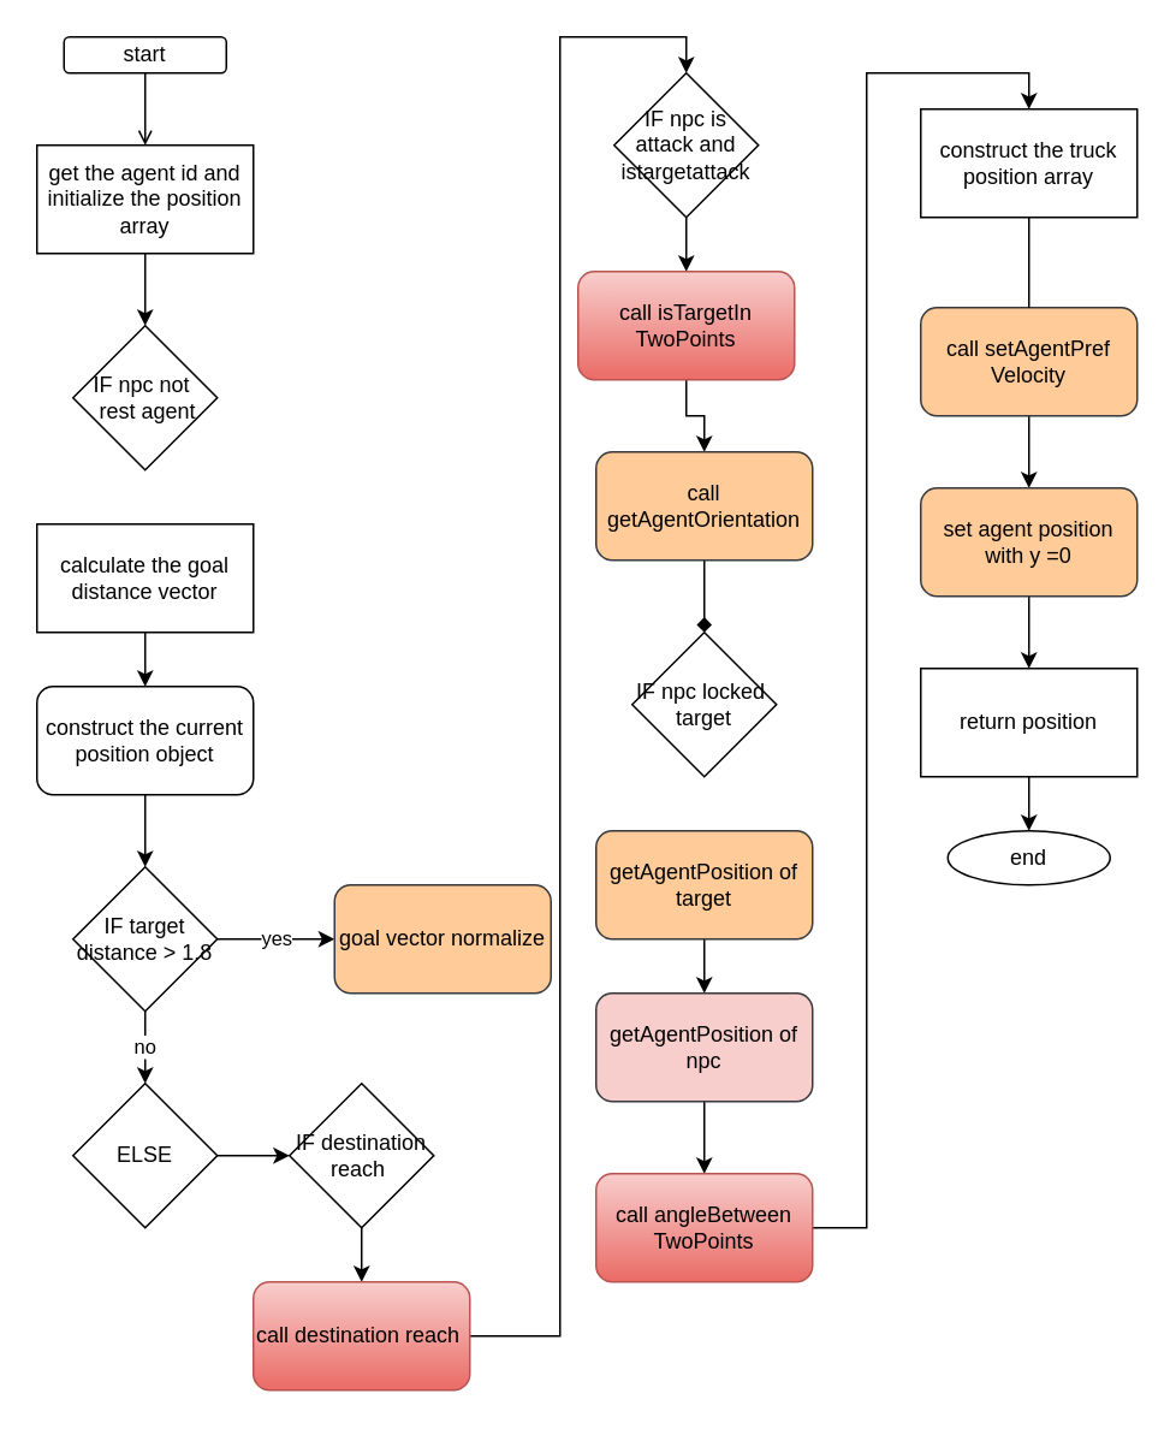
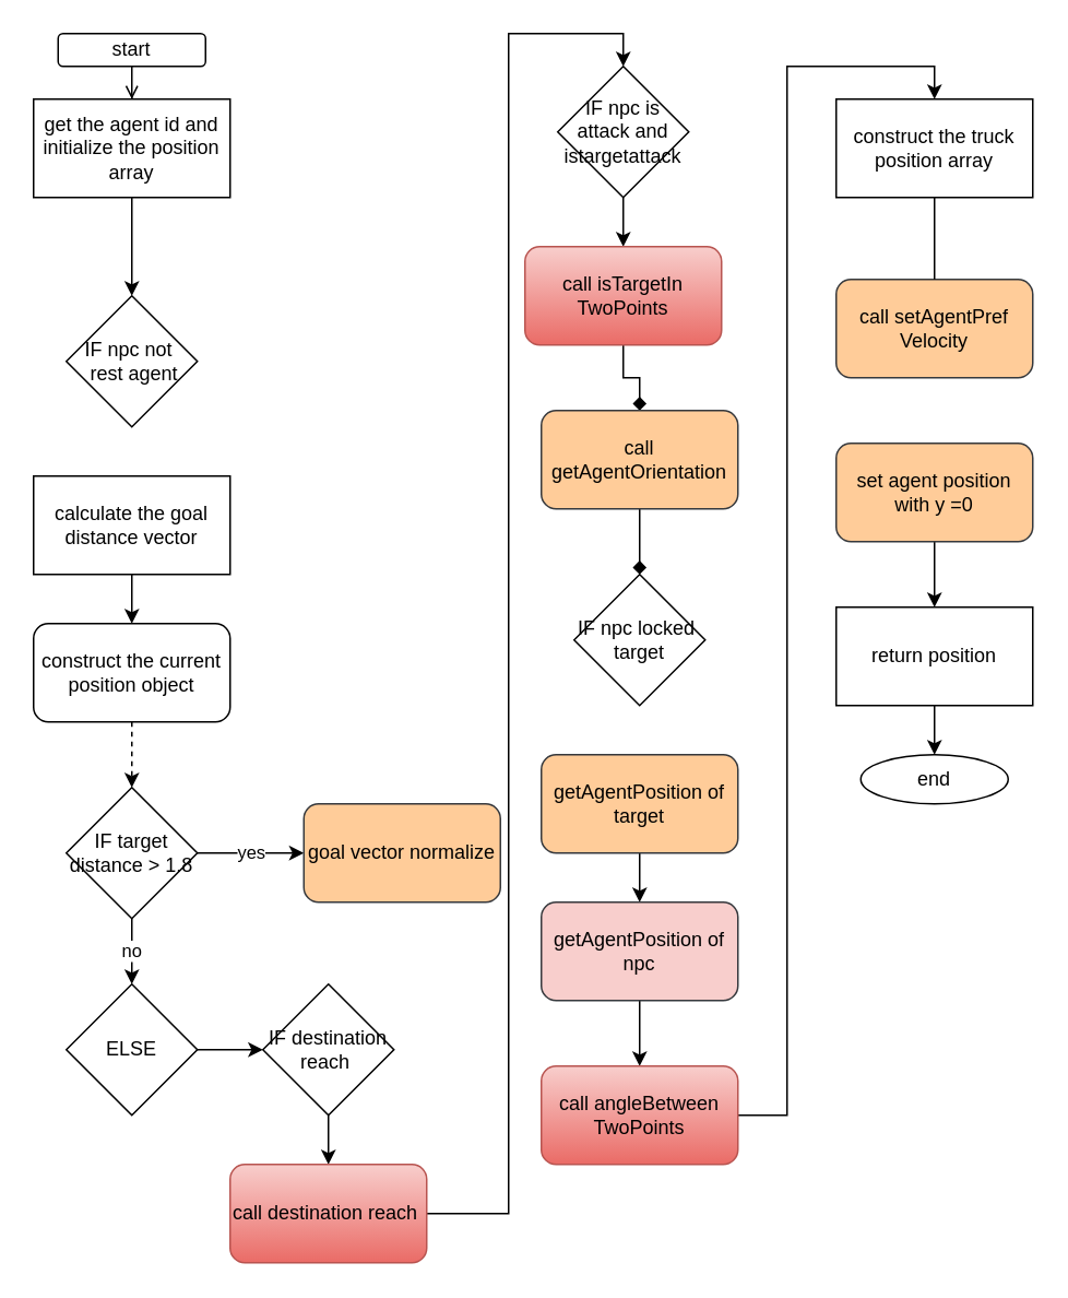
  <mxCell id="0" />
  <mxCell id="1" parent="0" />
  <mxCell id="2" value="" style="edgeStyle=orthogonalEdgeStyle;rounded=0;orthogonalLoop=1;jettySize=auto;html=1;" parent="1" source="3" target="23" edge="1"><mxGeometry relative="1" as="geometry" /></mxCell>
  <mxCell id="3" value="calculate the goal distance vector" style="whiteSpace=wrap;html=1;rounded=0;" parent="1" vertex="1"><mxGeometry x="20" y="290" width="120" height="60" as="geometry" /></mxCell>
  <mxCell id="4" value="no" style="edgeStyle=orthogonalEdgeStyle;rounded=0;orthogonalLoop=1;jettySize=auto;html=1;" parent="1" source="5" target="9" edge="1"><mxGeometry relative="1" as="geometry" /></mxCell>
  <mxCell id="5" value="IF target distance &amp;gt; 1.8" style="rhombus;whiteSpace=wrap;html=1;rounded=0;" parent="1" vertex="1"><mxGeometry x="40" y="480" width="80" height="80" as="geometry" /></mxCell>
  <mxCell id="6" value="yes" style="edgeStyle=orthogonalEdgeStyle;rounded=0;orthogonalLoop=1;jettySize=auto;html=1;" parent="1" source="5" target="7" edge="1"><mxGeometry relative="1" as="geometry" /></mxCell>
  <mxCell id="7" value="goal vector normalize" style="rounded=1;whiteSpace=wrap;html=1;fillColor=#ffcc99;strokeColor=#36393d;" parent="1" vertex="1"><mxGeometry x="185" y="490" width="120" height="60" as="geometry" /></mxCell>
  <mxCell id="8" value="" style="edgeStyle=orthogonalEdgeStyle;rounded=0;orthogonalLoop=1;jettySize=auto;html=1;" parent="1" source="9" target="25" edge="1"><mxGeometry relative="1" as="geometry" /></mxCell>
  <mxCell id="9" value="ELSE" style="rhombus;whiteSpace=wrap;html=1;rounded=0;" parent="1" vertex="1"><mxGeometry x="40" y="600" width="80" height="80" as="geometry" /></mxCell>
- <mxCell id="10" value="" style="edgeStyle=orthogonalEdgeStyle;rounded=0;orthogonalLoop=1;jettySize=auto;html=1;" parent="1" source="11" target="42" edge="1"><mxGeometry relative="1" as="geometry" /></mxCell>
  <mxCell id="11" value="call&amp;nbsp;setAgentPref&lt;br&gt;Velocity" style="rounded=1;whiteSpace=wrap;html=1;fillColor=#ffcc99;strokeColor=#36393d;" parent="1" vertex="1"><mxGeometry x="510" y="170" width="120" height="60" as="geometry" /></mxCell>
  <mxCell id="12" value="" style="edgeStyle=orthogonalEdgeStyle;rounded=0;orthogonalLoop=1;jettySize=auto;html=1;endArrow=none;" parent="1" source="13" target="11" edge="1"><mxGeometry relative="1" as="geometry" /></mxCell>
  <mxCell id="13" value="construct the truck position array" style="whiteSpace=wrap;html=1;rounded=0;" parent="1" vertex="1"><mxGeometry x="510" y="60" width="120" height="60" as="geometry" /></mxCell>
  <mxCell id="14" value="" style="edgeStyle=orthogonalEdgeStyle;rounded=0;orthogonalLoop=1;jettySize=auto;html=1;" parent="1" source="15" target="16" edge="1"><mxGeometry relative="1" as="geometry" /></mxCell>
  <mxCell id="15" value="return position" style="whiteSpace=wrap;html=1;rounded=0;" parent="1" vertex="1"><mxGeometry x="510" y="370" width="120" height="60" as="geometry" /></mxCell>
  <mxCell id="16" value="end" style="ellipse;whiteSpace=wrap;html=1;rounded=0;" parent="1" vertex="1"><mxGeometry x="525" y="460" width="90" height="30" as="geometry" /></mxCell>
  <mxCell id="17" value="" style="edgeStyle=orthogonalEdgeStyle;rounded=0;orthogonalLoop=1;jettySize=auto;html=1;endArrow=open;" parent="1" source="18" target="20" edge="1"><mxGeometry relative="1" as="geometry" /></mxCell>
  <mxCell id="18" value="start" style="rounded=1;whiteSpace=wrap;html=1;" parent="1" vertex="1"><mxGeometry x="35" y="20" width="90" height="20" as="geometry" /></mxCell>
  <mxCell id="19" value="" style="edgeStyle=orthogonalEdgeStyle;rounded=0;orthogonalLoop=1;jettySize=auto;html=1;" parent="1" source="20" target="21" edge="1"><mxGeometry relative="1" as="geometry" /></mxCell>
- <mxCell id="20" value="get the agent id and initialize the position&lt;br&gt;array" style="rounded=0;whiteSpace=wrap;html=1;" parent="1" vertex="1"><mxGeometry x="20" y="80" width="120" height="60" as="geometry" /></mxCell>
+ <mxCell id="20" value="get the agent id and initialize the position&lt;br&gt;array" style="rounded=0;whiteSpace=wrap;html=1;" parent="1" vertex="1"><mxGeometry x="20" y="60" width="120" height="60" as="geometry" /></mxCell>
  <mxCell id="21" value="IF npc not&amp;nbsp; &amp;nbsp;rest agent" style="rhombus;whiteSpace=wrap;html=1;" parent="1" vertex="1"><mxGeometry x="40" y="180" width="80" height="80" as="geometry" /></mxCell>
- <mxCell id="22" value="" style="edgeStyle=orthogonalEdgeStyle;rounded=0;orthogonalLoop=1;jettySize=auto;html=1;" parent="1" source="23" target="5" edge="1"><mxGeometry relative="1" as="geometry" /></mxCell>
+ <mxCell id="22" value="" style="edgeStyle=orthogonalEdgeStyle;rounded=0;orthogonalLoop=1;jettySize=auto;html=1;dashed=1;" parent="1" source="23" target="5" edge="1"><mxGeometry relative="1" as="geometry" /></mxCell>
  <mxCell id="23" value="construct the current position object" style="whiteSpace=wrap;html=1;rounded=1;" parent="1" vertex="1"><mxGeometry x="20" y="380" width="120" height="60" as="geometry" /></mxCell>
  <mxCell id="24" value="" style="edgeStyle=orthogonalEdgeStyle;rounded=0;orthogonalLoop=1;jettySize=auto;html=1;" parent="1" source="25" target="27" edge="1"><mxGeometry relative="1" as="geometry" /></mxCell>
  <mxCell id="25" value="IF destination reach&amp;nbsp;&lt;span style=&quot;color: rgba(0 , 0 , 0 , 0) ; font-family: monospace ; font-size: 0px&quot;&gt;%3CmxGraphModel%3E%3Croot%3E%3CmxCell%20id%3D%220%22%2F%3E%3CmxCell%20id%3D%221%22%20parent%3D%220%22%2F%3E%3CmxCell%20id%3D%222%22%20value%3D%22functions%20call%22%20style%3D%22rounded%3D1%3BwhiteSpace%3Dwrap%3Bhtml%3D1%3BfillColor%3D%23f8cecc%3BgradientColor%3D%23ea6b66%3BstrokeColor%3D%23b85450%3B%22%20vertex%3D%221%22%20parent%3D%221%22%3E%3CmxGeometry%20x%3D%2210%22%20y%3D%22550%22%20width%3D%22120%22%20height%3D%2260%22%20as%3D%22geometry%22%2F%3E%3C%2FmxCell%3E%3C%2Froot%3E%3C%2FmxGraphModel%3E&lt;/span&gt;" style="rhombus;whiteSpace=wrap;html=1;rounded=0;" parent="1" vertex="1"><mxGeometry x="160" y="600" width="80" height="80" as="geometry" /></mxCell>
  <mxCell id="26" style="edgeStyle=orthogonalEdgeStyle;rounded=0;orthogonalLoop=1;jettySize=auto;html=1;entryX=0.5;entryY=0;entryDx=0;entryDy=0;" parent="1" source="27" target="29" edge="1"><mxGeometry relative="1" as="geometry"><Array as="points"><mxPoint x="310" y="740" /><mxPoint x="310" y="20" /><mxPoint x="380" y="20" /></Array></mxGeometry></mxCell>
  <mxCell id="27" value="call destination reach&amp;nbsp;" style="rounded=1;whiteSpace=wrap;html=1;fillColor=#f8cecc;gradientColor=#ea6b66;strokeColor=#b85450;" parent="1" vertex="1"><mxGeometry x="140" y="710" width="120" height="60" as="geometry" /></mxCell>
  <mxCell id="28" value="" style="edgeStyle=orthogonalEdgeStyle;rounded=0;orthogonalLoop=1;jettySize=auto;html=1;" parent="1" source="29" target="31" edge="1"><mxGeometry relative="1" as="geometry" /></mxCell>
  <mxCell id="29" value="IF npc is attack and istargetattack" style="rhombus;whiteSpace=wrap;html=1;" parent="1" vertex="1"><mxGeometry x="340" y="40" width="80" height="80" as="geometry" /></mxCell>
- <mxCell id="30" value="" style="edgeStyle=orthogonalEdgeStyle;rounded=0;orthogonalLoop=1;jettySize=auto;html=1;" parent="1" source="31" target="33" edge="1"><mxGeometry relative="1" as="geometry" /></mxCell>
+ <mxCell id="30" value="" style="edgeStyle=orthogonalEdgeStyle;rounded=0;orthogonalLoop=1;jettySize=auto;html=1;endArrow=diamond;" parent="1" source="31" target="33" edge="1"><mxGeometry relative="1" as="geometry" /></mxCell>
  <mxCell id="31" value="call&amp;nbsp;isTargetIn&lt;br&gt;TwoPoints" style="rounded=1;whiteSpace=wrap;html=1;fillColor=#f8cecc;gradientColor=#ea6b66;strokeColor=#b85450;" parent="1" vertex="1"><mxGeometry x="320" y="150" width="120" height="60" as="geometry" /></mxCell>
  <mxCell id="32" value="" style="edgeStyle=orthogonalEdgeStyle;rounded=0;orthogonalLoop=1;jettySize=auto;html=1;endArrow=diamond;" parent="1" source="33" target="34" edge="1"><mxGeometry relative="1" as="geometry" /></mxCell>
  <mxCell id="33" value="call getAgentOrientation" style="rounded=1;whiteSpace=wrap;html=1;fillColor=#ffcc99;strokeColor=#36393d;" parent="1" vertex="1"><mxGeometry x="330" y="250" width="120" height="60" as="geometry" /></mxCell>
  <mxCell id="34" value="IF npc locked&amp;nbsp; target" style="rhombus;whiteSpace=wrap;html=1;" parent="1" vertex="1"><mxGeometry x="350" y="350" width="80" height="80" as="geometry" /></mxCell>
  <mxCell id="35" value="" style="edgeStyle=orthogonalEdgeStyle;rounded=0;orthogonalLoop=1;jettySize=auto;html=1;" parent="1" source="36" target="38" edge="1"><mxGeometry relative="1" as="geometry" /></mxCell>
  <mxCell id="36" value="getAgentPosition of target" style="rounded=1;whiteSpace=wrap;html=1;fillColor=#ffcc99;strokeColor=#36393d;" parent="1" vertex="1"><mxGeometry x="330" y="460" width="120" height="60" as="geometry" /></mxCell>
  <mxCell id="37" value="" style="edgeStyle=orthogonalEdgeStyle;rounded=0;orthogonalLoop=1;jettySize=auto;html=1;" parent="1" source="38" target="40" edge="1"><mxGeometry relative="1" as="geometry" /></mxCell>
  <mxCell id="38" value="getAgentPosition of npc" style="rounded=1;whiteSpace=wrap;html=1;fillColor=#f8cecc;strokeColor=#36393d;" parent="1" vertex="1"><mxGeometry x="330" y="550" width="120" height="60" as="geometry" /></mxCell>
  <mxCell id="39" style="edgeStyle=orthogonalEdgeStyle;rounded=0;orthogonalLoop=1;jettySize=auto;html=1;entryX=0.5;entryY=0;entryDx=0;entryDy=0;" parent="1" source="40" target="13" edge="1"><mxGeometry relative="1" as="geometry" /></mxCell>
  <mxCell id="40" value="call&amp;nbsp;angleBetween&lt;br&gt;TwoPoints" style="rounded=1;whiteSpace=wrap;html=1;fillColor=#f8cecc;gradientColor=#ea6b66;strokeColor=#b85450;" parent="1" vertex="1"><mxGeometry x="330" y="650" width="120" height="60" as="geometry" /></mxCell>
  <mxCell id="41" value="" style="edgeStyle=orthogonalEdgeStyle;rounded=0;orthogonalLoop=1;jettySize=auto;html=1;" parent="1" source="42" target="15" edge="1"><mxGeometry relative="1" as="geometry" /></mxCell>
  <mxCell id="42" value="set agent position with y =0" style="rounded=1;whiteSpace=wrap;html=1;fillColor=#ffcc99;strokeColor=#36393d;" parent="1" vertex="1"><mxGeometry x="510" y="270" width="120" height="60" as="geometry" /></mxCell>
